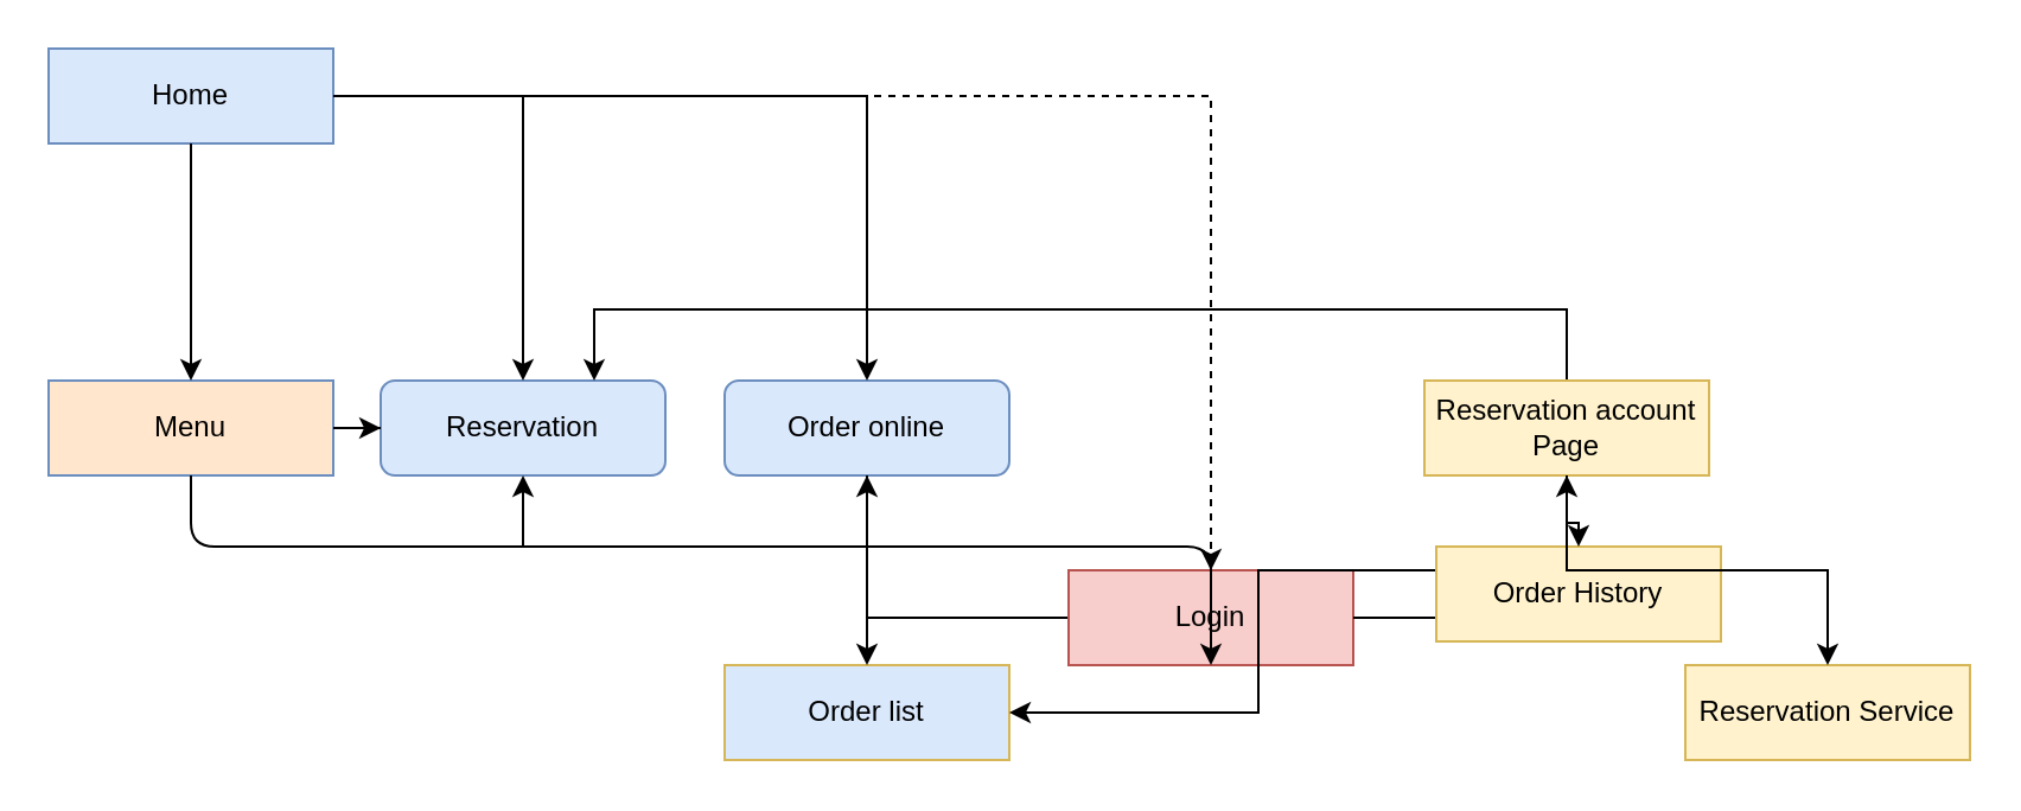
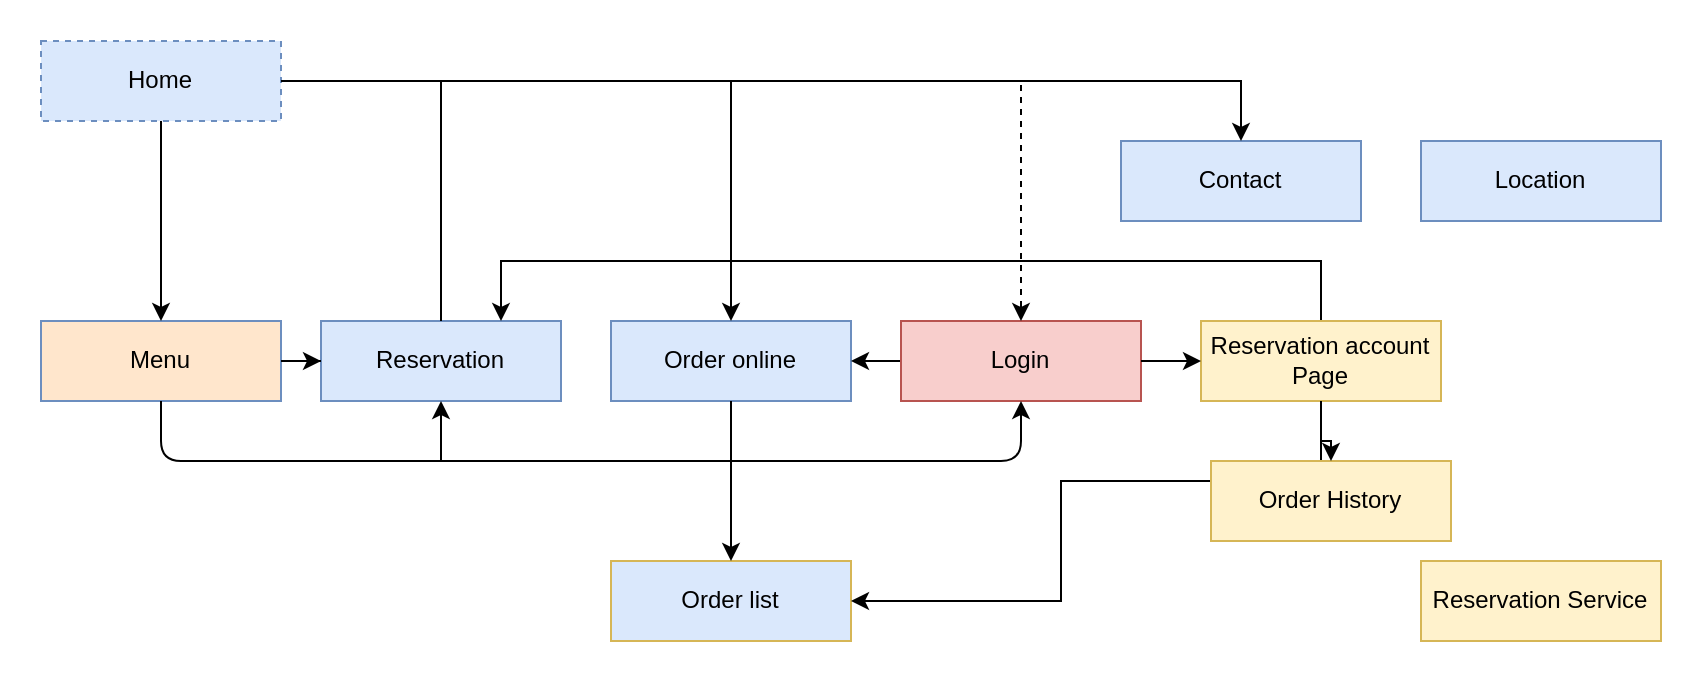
  <mxCell id="0" />
  <mxCell id="1" parent="0" />
  <mxCell id="2" value="" style="group" vertex="1" connectable="0" parent="1"><mxGeometry x="20" y="20" width="810" height="300" as="geometry" /></mxCell>
- <mxCell id="3" value="Home" style="rounded=0;whiteSpace=wrap;html=1;fillColor=#dae8fc;strokeColor=#6c8ebf;" vertex="1" parent="2"><mxGeometry width="120" height="40" as="geometry" /></mxCell>
+ <mxCell id="3" value="Home" style="rounded=0;whiteSpace=wrap;html=1;fillColor=#dae8fc;strokeColor=#6c8ebf;dashed=1;" vertex="1" parent="2"><mxGeometry width="120" height="40" as="geometry" /></mxCell>
  <mxCell id="4" value="Menu" style="whiteSpace=wrap;html=1;rounded=0;fillColor=#ffe6cc;strokeColor=#6c8ebf;" vertex="1" parent="2"><mxGeometry y="140" width="120" height="40" as="geometry" /></mxCell>
  <mxCell id="5" value="" style="edgeStyle=orthogonalEdgeStyle;rounded=0;orthogonalLoop=1;jettySize=auto;html=1;" edge="1" parent="2" source="3" target="4"><mxGeometry relative="1" as="geometry" /></mxCell>
- <mxCell id="6" value="Reservation" style="whiteSpace=wrap;html=1;fillColor=#dae8fc;strokeColor=#6c8ebf;rounded=1;" vertex="1" parent="2"><mxGeometry x="140" y="140" width="120" height="40" as="geometry" /></mxCell>
- <mxCell id="7" value="" style="edgeStyle=orthogonalEdgeStyle;rounded=0;orthogonalLoop=1;jettySize=auto;html=1;" edge="1" parent="2" source="3" target="6"><mxGeometry relative="1" as="geometry" /></mxCell>
+ <mxCell id="6" value="Reservation" style="rounded=0;whiteSpace=wrap;html=1;fillColor=#dae8fc;strokeColor=#6c8ebf;" vertex="1" parent="2"><mxGeometry x="140" y="140" width="120" height="40" as="geometry" /></mxCell>
+ <mxCell id="7" value="" style="edgeStyle=orthogonalEdgeStyle;rounded=0;orthogonalLoop=1;jettySize=auto;html=1;endArrow=none;" edge="1" parent="2" source="3" target="6"><mxGeometry relative="1" as="geometry" /></mxCell>
  <mxCell id="8" value="" style="edgeStyle=orthogonalEdgeStyle;rounded=0;orthogonalLoop=1;jettySize=auto;html=1;" edge="1" parent="2" source="4" target="6"><mxGeometry relative="1" as="geometry" /></mxCell>
- <mxCell id="11" value="Order online" style="whiteSpace=wrap;html=1;fillColor=#dae8fc;strokeColor=#6c8ebf;rounded=1;" vertex="1" parent="2"><mxGeometry x="285" y="140" width="120" height="40" as="geometry" /></mxCell>
+ <mxCell id="9" value="Contact" style="rounded=0;whiteSpace=wrap;html=1;fillColor=#dae8fc;strokeColor=#6c8ebf;" vertex="1" parent="2"><mxGeometry x="540" y="50" width="120" height="40" as="geometry" /></mxCell>
+ <mxCell id="10" value="" style="edgeStyle=orthogonalEdgeStyle;rounded=0;orthogonalLoop=1;jettySize=auto;html=1;" edge="1" parent="2" source="3" target="9"><mxGeometry relative="1" as="geometry" /></mxCell>
+ <mxCell id="11" value="Order online" style="rounded=0;whiteSpace=wrap;html=1;fillColor=#dae8fc;strokeColor=#6c8ebf;" vertex="1" parent="2"><mxGeometry x="285" y="140" width="120" height="40" as="geometry" /></mxCell>
  <mxCell id="12" value="" style="edgeStyle=orthogonalEdgeStyle;rounded=0;orthogonalLoop=1;jettySize=auto;html=1;" edge="1" parent="2" source="3" target="11"><mxGeometry relative="1" as="geometry" /></mxCell>
  <mxCell id="13" value="" style="edgeStyle=orthogonalEdgeStyle;rounded=0;orthogonalLoop=1;jettySize=auto;html=1;" edge="1" parent="2" source="14" target="11"><mxGeometry relative="1" as="geometry" /></mxCell>
- <mxCell id="14" value="Login" style="rounded=0;whiteSpace=wrap;html=1;fillColor=#f8cecc;strokeColor=#b85450;" vertex="1" parent="2"><mxGeometry x="430" y="220" width="120" height="40" as="geometry" /></mxCell>
+ <mxCell id="14" value="Login" style="rounded=0;whiteSpace=wrap;html=1;fillColor=#f8cecc;strokeColor=#b85450;" vertex="1" parent="2"><mxGeometry x="430" y="140" width="120" height="40" as="geometry" /></mxCell>
  <mxCell id="15" value="" style="edgeStyle=orthogonalEdgeStyle;rounded=0;orthogonalLoop=1;jettySize=auto;html=1;dashed=1;" edge="1" parent="2" source="3" target="14"><mxGeometry relative="1" as="geometry" /></mxCell>
+ <mxCell id="16" value="Location" style="rounded=0;whiteSpace=wrap;html=1;fillColor=#dae8fc;strokeColor=#6c8ebf;" vertex="1" parent="2"><mxGeometry x="690" y="50" width="120" height="40" as="geometry" /></mxCell>
  <mxCell id="17" value="" style="endArrow=classic;html=1;exitX=0.5;exitY=1;exitDx=0;exitDy=0;entryX=0.5;entryY=1;entryDx=0;entryDy=0;" edge="1" parent="2" source="4" target="14"><mxGeometry width="50" height="50" relative="1" as="geometry"><mxPoint x="280" y="230" as="sourcePoint" /><mxPoint x="500" y="210" as="targetPoint" /><Array as="points"><mxPoint x="60" y="210" /><mxPoint x="490" y="210" /></Array></mxGeometry></mxCell>
  <mxCell id="18" value="" style="endArrow=classic;html=1;entryX=0.5;entryY=1;entryDx=0;entryDy=0;" edge="1" parent="2" target="6"><mxGeometry width="50" height="50" relative="1" as="geometry"><mxPoint x="200" y="210" as="sourcePoint" /><mxPoint x="330" y="180" as="targetPoint" /></mxGeometry></mxCell>
  <mxCell id="19" value="Order list" style="rounded=0;whiteSpace=wrap;html=1;fillColor=#dae8fc;strokeColor=#d6b656;" vertex="1" parent="2"><mxGeometry x="285" y="260" width="120" height="40" as="geometry" /></mxCell>
  <mxCell id="20" value="" style="edgeStyle=orthogonalEdgeStyle;rounded=0;orthogonalLoop=1;jettySize=auto;html=1;" edge="1" parent="2" source="11" target="19"><mxGeometry relative="1" as="geometry" /></mxCell>
  <mxCell id="21" style="edgeStyle=orthogonalEdgeStyle;rounded=0;orthogonalLoop=1;jettySize=auto;html=1;entryX=1;entryY=0.5;entryDx=0;entryDy=0;" edge="1" parent="2" source="23" target="19"><mxGeometry relative="1" as="geometry"><Array as="points"><mxPoint x="640" y="220" /><mxPoint x="510" y="220" /><mxPoint x="510" y="280" /></Array></mxGeometry></mxCell>
  <mxCell id="22" value="" style="edgeStyle=orthogonalEdgeStyle;rounded=0;orthogonalLoop=1;jettySize=auto;html=1;entryX=0.75;entryY=0;entryDx=0;entryDy=0;" edge="1" parent="2" source="23" target="6"><mxGeometry relative="1" as="geometry"><Array as="points"><mxPoint x="640" y="110" /><mxPoint x="230" y="110" /></Array></mxGeometry></mxCell>
  <mxCell id="23" value="Reservation account Page" style="rounded=0;whiteSpace=wrap;html=1;fillColor=#fff2cc;strokeColor=#d6b656;" vertex="1" parent="2"><mxGeometry x="580" y="140" width="120" height="40" as="geometry" /></mxCell>
  <mxCell id="24" value="" style="edgeStyle=orthogonalEdgeStyle;rounded=0;orthogonalLoop=1;jettySize=auto;html=1;" edge="1" parent="2" source="14" target="23"><mxGeometry relative="1" as="geometry" /></mxCell>
  <mxCell id="25" value="Order History" style="rounded=0;whiteSpace=wrap;html=1;fillColor=#fff2cc;strokeColor=#d6b656;" vertex="1" parent="2"><mxGeometry x="585" y="210" width="120" height="40" as="geometry" /></mxCell>
  <mxCell id="26" value="" style="edgeStyle=orthogonalEdgeStyle;rounded=0;orthogonalLoop=1;jettySize=auto;html=1;" edge="1" parent="2" source="23" target="25"><mxGeometry relative="1" as="geometry" /></mxCell>
  <mxCell id="27" value="Reservation Service" style="rounded=0;whiteSpace=wrap;html=1;fillColor=#fff2cc;strokeColor=#d6b656;" vertex="1" parent="2"><mxGeometry x="690" y="260" width="120" height="40" as="geometry" /></mxCell>
- <mxCell id="28" value="" style="edgeStyle=orthogonalEdgeStyle;rounded=0;orthogonalLoop=1;jettySize=auto;html=1;" edge="1" parent="2" source="23" target="27"><mxGeometry relative="1" as="geometry" /></mxCell>
